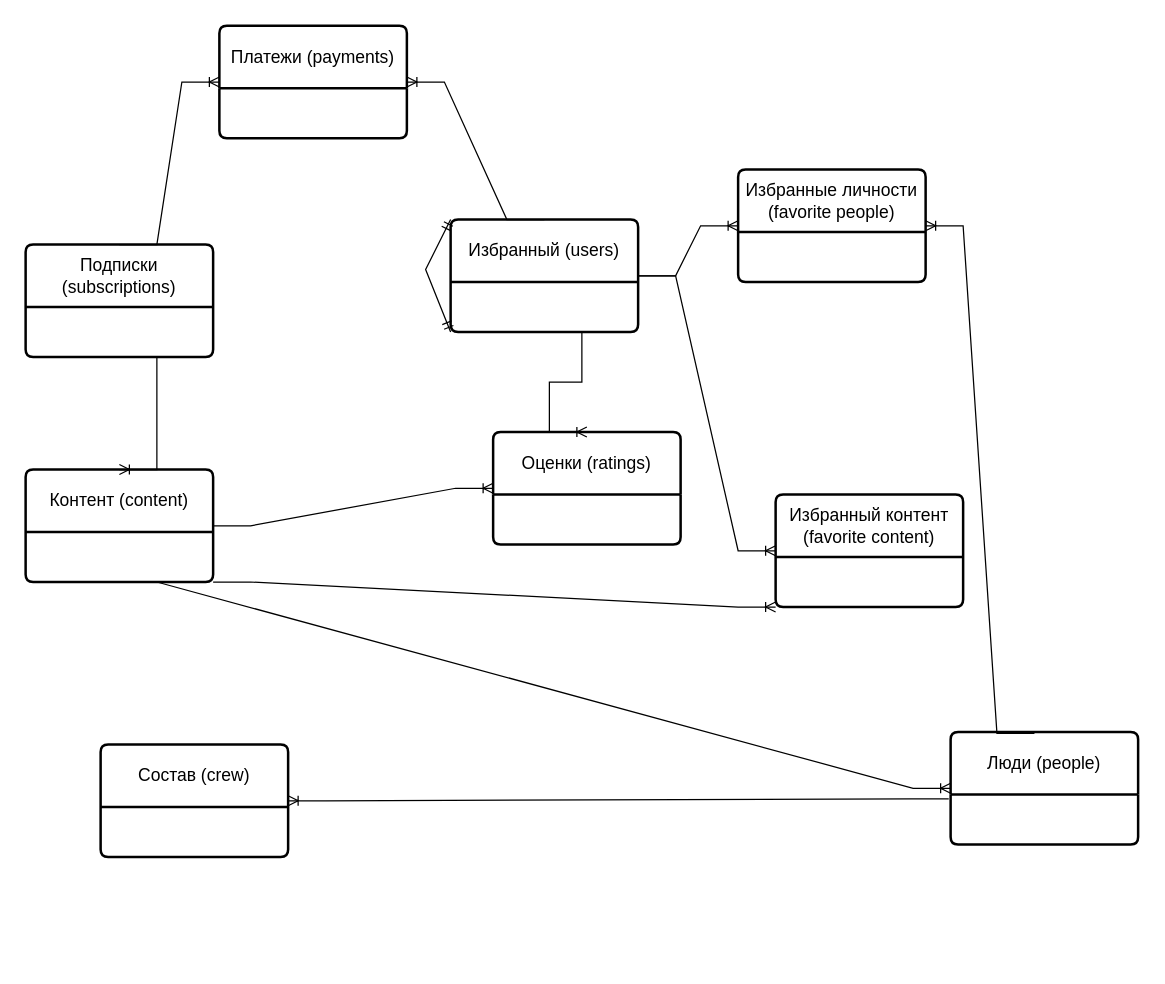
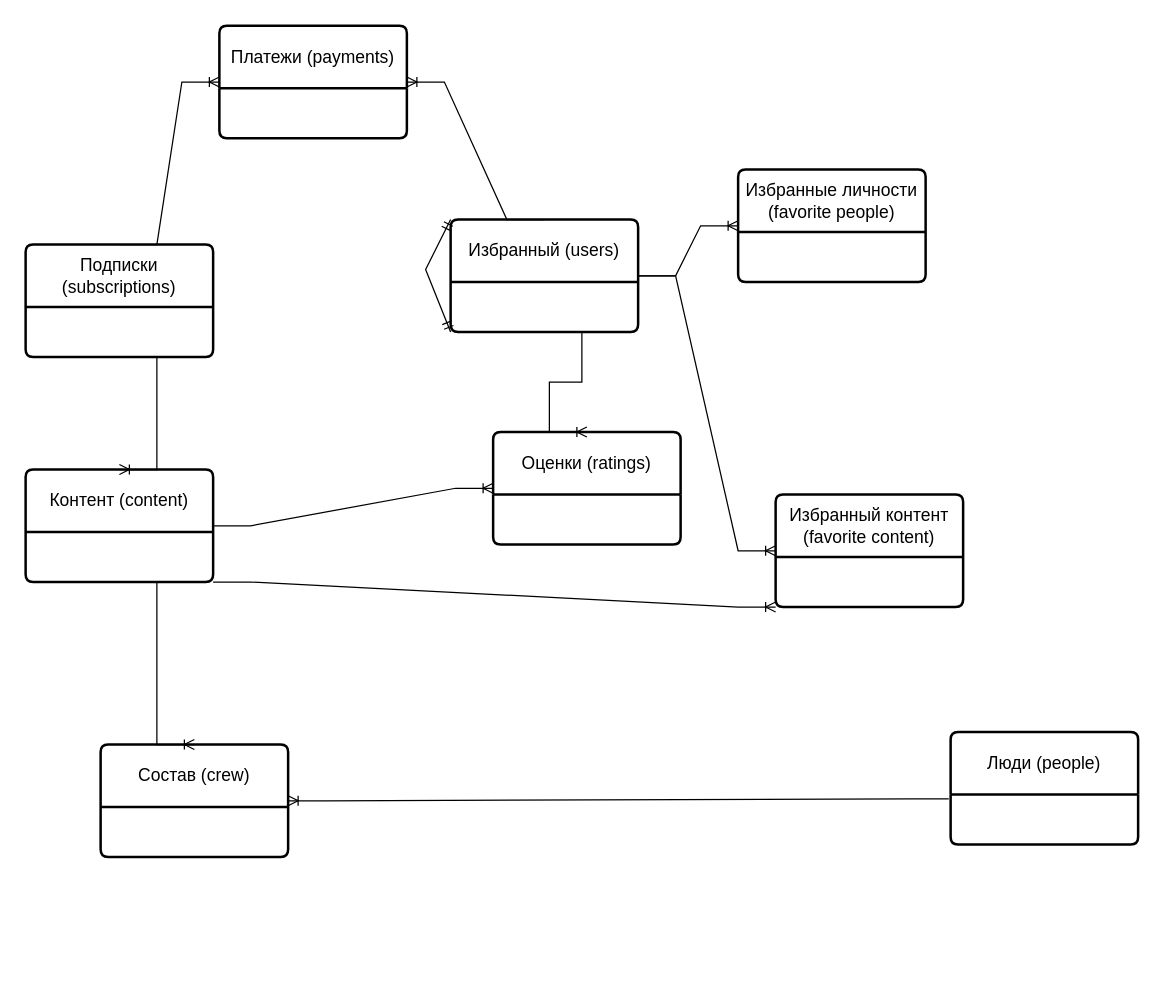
  <mxCell id="0" />
  <mxCell id="1" parent="0" />
  <mxCell id="2" value="Избранный (users)" style="swimlane;childLayout=stackLayout;horizontal=1;startSize=50;horizontalStack=0;rounded=1;fontSize=14;fontStyle=0;strokeWidth=2;resizeParent=0;resizeLast=1;shadow=0;dashed=0;align=center;arcSize=4;whiteSpace=wrap;html=1;" vertex="1" parent="1"><mxGeometry x="360" y="175" width="150" height="90" as="geometry" /></mxCell>
  <mxCell id="3" value="Подписки (subscriptions)" style="swimlane;childLayout=stackLayout;horizontal=1;startSize=50;horizontalStack=0;rounded=1;fontSize=14;fontStyle=0;strokeWidth=2;resizeParent=0;resizeLast=1;shadow=0;dashed=0;align=center;arcSize=4;whiteSpace=wrap;html=1;" vertex="1" parent="1"><mxGeometry x="20" y="195" width="150" height="90" as="geometry" /></mxCell>
  <mxCell id="4" value="Платежи (payments)" style="swimlane;childLayout=stackLayout;horizontal=1;startSize=50;horizontalStack=0;rounded=1;fontSize=14;fontStyle=0;strokeWidth=2;resizeParent=0;resizeLast=1;shadow=0;dashed=0;align=center;arcSize=4;whiteSpace=wrap;html=1;" vertex="1" parent="1"><mxGeometry x="175" y="20" width="150" height="90" as="geometry" /></mxCell>
  <mxCell id="5" value="Оценки (ratings)" style="swimlane;childLayout=stackLayout;horizontal=1;startSize=50;horizontalStack=0;rounded=1;fontSize=14;fontStyle=0;strokeWidth=2;resizeParent=0;resizeLast=1;shadow=0;dashed=0;align=center;arcSize=4;whiteSpace=wrap;html=1;" vertex="1" parent="1"><mxGeometry x="394" y="345" width="150" height="90" as="geometry" /></mxCell>
  <mxCell id="6" value="" style="edgeStyle=entityRelationEdgeStyle;fontSize=12;html=1;endArrow=ERoneToMany;rounded=0;exitX=0.5;exitY=0;exitDx=0;exitDy=0;entryX=1;entryY=0.5;entryDx=0;entryDy=0;" edge="1" parent="1" source="2" target="4"><mxGeometry width="100" height="100" relative="1" as="geometry"><mxPoint x="340" y="165" as="sourcePoint" /><mxPoint x="440" y="65" as="targetPoint" /></mxGeometry></mxCell>
  <mxCell id="7" value="Избранные личности (favorite people)" style="swimlane;childLayout=stackLayout;horizontal=1;startSize=50;horizontalStack=0;rounded=1;fontSize=14;fontStyle=0;strokeWidth=2;resizeParent=0;resizeLast=1;shadow=0;dashed=0;align=center;arcSize=4;whiteSpace=wrap;html=1;" vertex="1" parent="1"><mxGeometry x="590" y="135" width="150" height="90" as="geometry" /></mxCell>
  <mxCell id="8" value="" style="edgeStyle=entityRelationEdgeStyle;fontSize=12;html=1;endArrow=ERoneToMany;rounded=0;exitX=1;exitY=0.5;exitDx=0;exitDy=0;entryX=0;entryY=0.5;entryDx=0;entryDy=0;" edge="1" parent="1" source="2" target="7"><mxGeometry width="100" height="100" relative="1" as="geometry"><mxPoint x="540" y="385" as="sourcePoint" /><mxPoint x="640" y="285" as="targetPoint" /></mxGeometry></mxCell>
  <mxCell id="9" value="Избранный контент (favorite content)" style="swimlane;childLayout=stackLayout;horizontal=1;startSize=50;horizontalStack=0;rounded=1;fontSize=14;fontStyle=0;strokeWidth=2;resizeParent=0;resizeLast=1;shadow=0;dashed=0;align=center;arcSize=4;whiteSpace=wrap;html=1;" vertex="1" parent="1"><mxGeometry x="620" y="395" width="150" height="90" as="geometry" /></mxCell>
  <mxCell id="10" value="" style="edgeStyle=entityRelationEdgeStyle;fontSize=12;html=1;endArrow=ERoneToMany;rounded=0;exitX=1;exitY=0.5;exitDx=0;exitDy=0;entryX=0;entryY=0.5;entryDx=0;entryDy=0;" edge="1" parent="1" source="2" target="9"><mxGeometry width="100" height="100" relative="1" as="geometry"><mxPoint x="410" y="445" as="sourcePoint" /><mxPoint x="510" y="345" as="targetPoint" /></mxGeometry></mxCell>
  <mxCell id="11" value="Контент (content)" style="swimlane;childLayout=stackLayout;horizontal=1;startSize=50;horizontalStack=0;rounded=1;fontSize=14;fontStyle=0;strokeWidth=2;resizeParent=0;resizeLast=1;shadow=0;dashed=0;align=center;arcSize=4;whiteSpace=wrap;html=1;" vertex="1" parent="1"><mxGeometry x="20" y="375" width="150" height="90" as="geometry" /></mxCell>
  <mxCell id="12" value="" style="edgeStyle=entityRelationEdgeStyle;fontSize=12;html=1;endArrow=ERoneToMany;rounded=0;exitX=0.5;exitY=1;exitDx=0;exitDy=0;entryX=0.5;entryY=0;entryDx=0;entryDy=0;" edge="1" parent="1" source="3" target="11"><mxGeometry width="100" height="100" relative="1" as="geometry"><mxPoint x="310" y="405" as="sourcePoint" /><mxPoint x="410" y="305" as="targetPoint" /><Array as="points"><mxPoint x="60" y="315" /></Array></mxGeometry></mxCell>
  <mxCell id="13" value="" style="edgeStyle=entityRelationEdgeStyle;fontSize=12;html=1;endArrow=ERoneToMany;rounded=0;exitX=0.5;exitY=1;exitDx=0;exitDy=0;" edge="1" parent="1" source="2"><mxGeometry width="100" height="100" relative="1" as="geometry"><mxPoint x="294" y="405" as="sourcePoint" /><mxPoint x="469" y="345" as="targetPoint" /></mxGeometry></mxCell>
  <mxCell id="14" value="" style="edgeStyle=entityRelationEdgeStyle;fontSize=12;html=1;endArrow=ERoneToMany;rounded=0;exitX=1;exitY=0.5;exitDx=0;exitDy=0;entryX=0;entryY=0.5;entryDx=0;entryDy=0;" edge="1" parent="1" source="11" target="5"><mxGeometry width="100" height="100" relative="1" as="geometry"><mxPoint x="260" y="465" as="sourcePoint" /><mxPoint x="360" y="365" as="targetPoint" /></mxGeometry></mxCell>
  <mxCell id="15" value="" style="edgeStyle=entityRelationEdgeStyle;fontSize=12;html=1;endArrow=ERoneToMany;rounded=0;entryX=0.5;entryY=1;entryDx=0;entryDy=0;exitX=1;exitY=1;exitDx=0;exitDy=0;" edge="1" parent="1" source="11"><mxGeometry width="100" height="100" relative="1" as="geometry"><mxPoint x="115" y="585" as="sourcePoint" /><mxPoint x="620" y="485" as="targetPoint" /><Array as="points"><mxPoint x="395" y="765" /><mxPoint x="385" y="575" /><mxPoint x="395" y="585" /></Array></mxGeometry></mxCell>
  <mxCell id="16" value="Состав (crew)" style="swimlane;childLayout=stackLayout;horizontal=1;startSize=50;horizontalStack=0;rounded=1;fontSize=14;fontStyle=0;strokeWidth=2;resizeParent=0;resizeLast=1;shadow=0;dashed=0;align=center;arcSize=4;whiteSpace=wrap;html=1;" vertex="1" parent="1"><mxGeometry x="80" y="595" width="150" height="90" as="geometry" /></mxCell>
  <mxCell id="17" value="Люди (people)" style="swimlane;childLayout=stackLayout;horizontal=1;startSize=50;horizontalStack=0;rounded=1;fontSize=14;fontStyle=0;strokeWidth=2;resizeParent=0;resizeLast=1;shadow=0;dashed=0;align=center;arcSize=4;whiteSpace=wrap;html=1;" vertex="1" parent="1"><mxGeometry x="760" y="585" width="150" height="90" as="geometry" /></mxCell>
- <mxCell id="18" value="" style="edgeStyle=entityRelationEdgeStyle;fontSize=12;html=1;endArrow=ERoneToMany;rounded=0;exitX=0.5;exitY=1;exitDx=0;exitDy=0;" edge="1" parent="1" source="11" target="17"><mxGeometry width="100" height="100" relative="1" as="geometry"><mxPoint x="130" y="565" as="sourcePoint" /><mxPoint x="230" y="465" as="targetPoint" /></mxGeometry></mxCell>
- <mxCell id="19" value="" style="edgeStyle=entityRelationEdgeStyle;fontSize=12;html=1;endArrow=ERoneToMany;rounded=0;exitX=0.447;exitY=0.012;exitDx=0;exitDy=0;exitPerimeter=0;entryX=1;entryY=0.5;entryDx=0;entryDy=0;" edge="1" parent="1" source="17" target="7"><mxGeometry width="100" height="100" relative="1" as="geometry"><mxPoint x="840" y="395" as="sourcePoint" /><mxPoint x="940" y="295" as="targetPoint" /></mxGeometry></mxCell>
+ <mxCell id="18" value="" style="edgeStyle=entityRelationEdgeStyle;fontSize=12;html=1;endArrow=ERoneToMany;rounded=0;exitX=0.5;exitY=1;exitDx=0;exitDy=0;entryX=0.5;entryY=0;entryDx=0;entryDy=0;" edge="1" parent="1" source="11" target="16"><mxGeometry width="100" height="100" relative="1" as="geometry"><mxPoint x="130" y="565" as="sourcePoint" /><mxPoint x="230" y="465" as="targetPoint" /></mxGeometry></mxCell>
  <mxCell id="20" value="" style="edgeStyle=entityRelationEdgeStyle;fontSize=12;html=1;endArrow=ERoneToMany;rounded=0;exitX=-0.01;exitY=0.595;exitDx=0;exitDy=0;exitPerimeter=0;entryX=1;entryY=0.5;entryDx=0;entryDy=0;" edge="1" parent="1" source="17" target="16"><mxGeometry width="100" height="100" relative="1" as="geometry"><mxPoint x="420" y="675" as="sourcePoint" /><mxPoint x="520" y="575" as="targetPoint" /></mxGeometry></mxCell>
  <mxCell id="21" value="" style="edgeStyle=entityRelationEdgeStyle;fontSize=12;html=1;endArrow=ERoneToMany;rounded=0;exitX=0.5;exitY=0;exitDx=0;exitDy=0;entryX=0;entryY=0.5;entryDx=0;entryDy=0;" edge="1" parent="1" source="3" target="4"><mxGeometry width="100" height="100" relative="1" as="geometry"><mxPoint x="70" y="165" as="sourcePoint" /><mxPoint x="170" y="65" as="targetPoint" /></mxGeometry></mxCell>
  <mxCell id="22" value="" style="edgeStyle=entityRelationEdgeStyle;fontSize=12;html=1;endArrow=ERmandOne;startArrow=ERmandOne;rounded=0;exitX=0;exitY=1;exitDx=0;exitDy=0;entryX=0;entryY=0;entryDx=0;entryDy=0;" edge="1" parent="1" source="2" target="2"><mxGeometry width="100" height="100" relative="1" as="geometry"><mxPoint x="180" y="270" as="sourcePoint" /><mxPoint x="280" y="170" as="targetPoint" /><Array as="points"><mxPoint x="340" y="215" /></Array></mxGeometry></mxCell>
